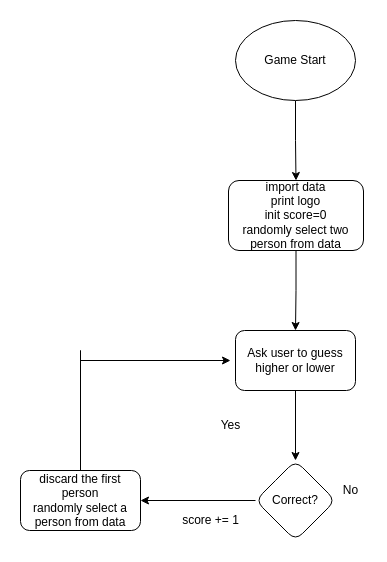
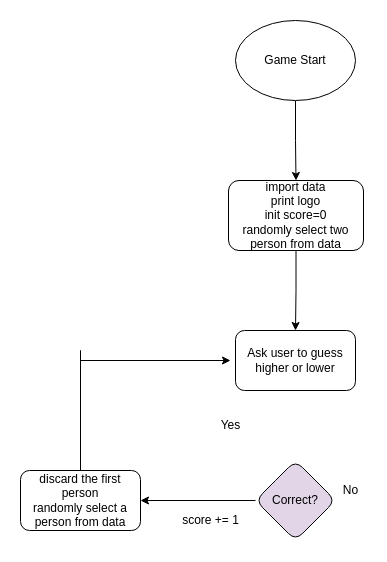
  <mxCell id="0" />
  <mxCell id="1" parent="0" />
  <mxCell id="2" value="" style="edgeStyle=orthogonalEdgeStyle;rounded=0;orthogonalLoop=1;jettySize=auto;html=1;" edge="1" parent="1" source="3" target="5"><mxGeometry relative="1" as="geometry" /></mxCell>
  <mxCell id="3" value="Game Start" style="ellipse;whiteSpace=wrap;html=1;" vertex="1" parent="1"><mxGeometry x="235" width="120" height="80" as="geometry" y="20" /></mxCell>
  <mxCell id="4" value="" style="edgeStyle=orthogonalEdgeStyle;rounded=0;orthogonalLoop=1;jettySize=auto;html=1;" edge="1" parent="1" source="5" target="7"><mxGeometry relative="1" as="geometry" /></mxCell>
  <mxCell id="5" value="import data&lt;br&gt;print logo&lt;br&gt;init score=0&lt;br&gt;randomly select two person from data" style="rounded=1;whiteSpace=wrap;html=1;" vertex="1" parent="1"><mxGeometry x="228" y="180" width="135" height="70" as="geometry" /></mxCell>
- <mxCell id="6" value="" style="edgeStyle=orthogonalEdgeStyle;rounded=0;orthogonalLoop=1;jettySize=auto;html=1;" edge="1" parent="1" source="7" target="9"><mxGeometry relative="1" as="geometry" /></mxCell>
  <mxCell id="7" value="Ask user to guess higher or lower" style="whiteSpace=wrap;html=1;rounded=1;" vertex="1" parent="1"><mxGeometry x="235" y="330" width="120" height="60" as="geometry" /></mxCell>
  <mxCell id="8" value="" style="edgeStyle=orthogonalEdgeStyle;rounded=0;orthogonalLoop=1;jettySize=auto;html=1;" edge="1" parent="1" source="9" target="12"><mxGeometry relative="1" as="geometry" /></mxCell>
- <mxCell id="9" value="Correct?" style="rhombus;whiteSpace=wrap;html=1;rounded=1;" vertex="1" parent="1"><mxGeometry x="255" y="460" width="80" height="80" as="geometry" /></mxCell>
+ <mxCell id="9" value="Correct?" style="rhombus;whiteSpace=wrap;html=1;rounded=1;fillColor=#e1d5e7;" vertex="1" parent="1"><mxGeometry x="255" y="460" width="80" height="80" as="geometry" /></mxCell>
  <mxCell id="10" value="No" style="text;html=1;align=center;verticalAlign=middle;resizable=0;points=[];autosize=1;strokeColor=none;fillColor=none;" vertex="1" parent="1"><mxGeometry x="335" y="480" width="30" height="20" as="geometry" /></mxCell>
  <mxCell id="11" value="" style="edgeStyle=orthogonalEdgeStyle;rounded=0;orthogonalLoop=1;jettySize=auto;html=1;" edge="1" parent="1" source="12"><mxGeometry relative="1" as="geometry"><mxPoint x="230" y="360" as="targetPoint" /><Array as="points"><mxPoint x="80" y="350" /><mxPoint x="80" y="350" /></Array></mxGeometry></mxCell>
  <mxCell id="12" value="discard the first person&lt;br&gt;randomly select a person from data" style="whiteSpace=wrap;html=1;rounded=1;" vertex="1" parent="1"><mxGeometry x="20" y="470" width="120" height="60" as="geometry" /></mxCell>
  <mxCell id="13" value="Yes" style="text;html=1;align=center;verticalAlign=middle;resizable=0;points=[];autosize=1;strokeColor=none;fillColor=none;" vertex="1" parent="1"><mxGeometry x="210" y="415" width="40" height="20" as="geometry" /></mxCell>
  <mxCell id="14" value="score += 1" style="text;html=1;align=center;verticalAlign=middle;resizable=0;points=[];autosize=1;strokeColor=none;fillColor=none;" vertex="1" parent="1"><mxGeometry x="175" y="510" width="70" height="20" as="geometry" /></mxCell>
